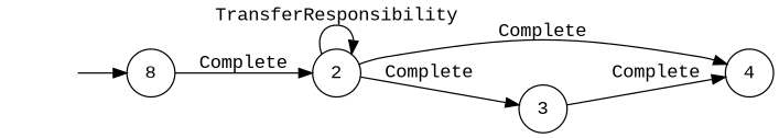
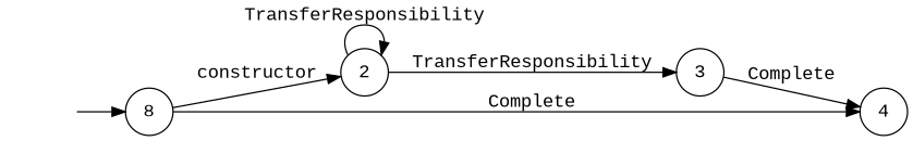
  digraph {
    fontname="Liberation Mono"
    rankdir=LR
    node [fontname="Liberation Mono" shape=circle]
    edge [fontname="Liberation Mono"]
    "" [shape=plaintext]
    n2 [label=8]
    n3 [label=2]
    n4 [label=4]
    n5 [label=3]
    "" -> n2
-   n2 -> n3 [label=Complete]
+   n2 -> n3 [label=constructor]
    n3 -> n3 [label=TransferResponsibility]
-   n3 -> n4 [label=Complete]
-   n3 -> n5 [label=Complete]
+   n2 -> n4 [label=Complete]
+   n3 -> n5 [label=TransferResponsibility]
    n5 -> n4 [label=Complete]
  }
